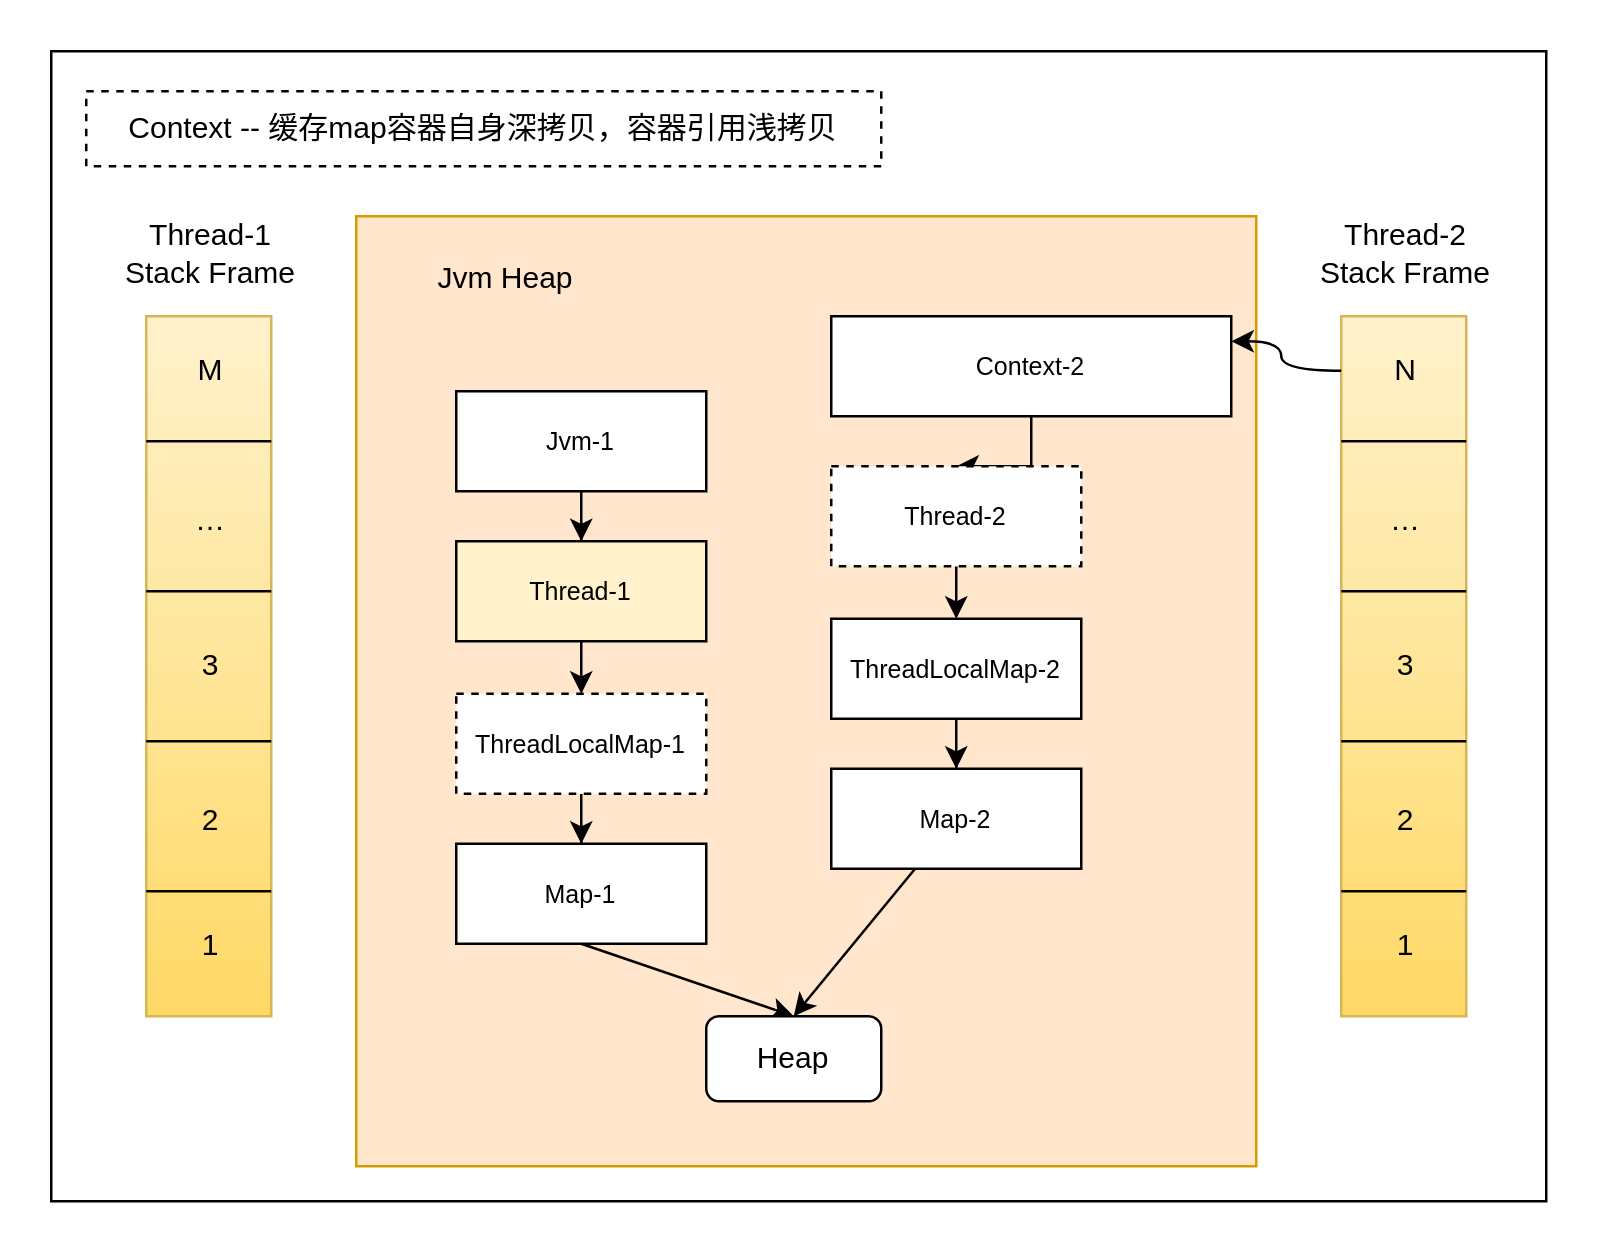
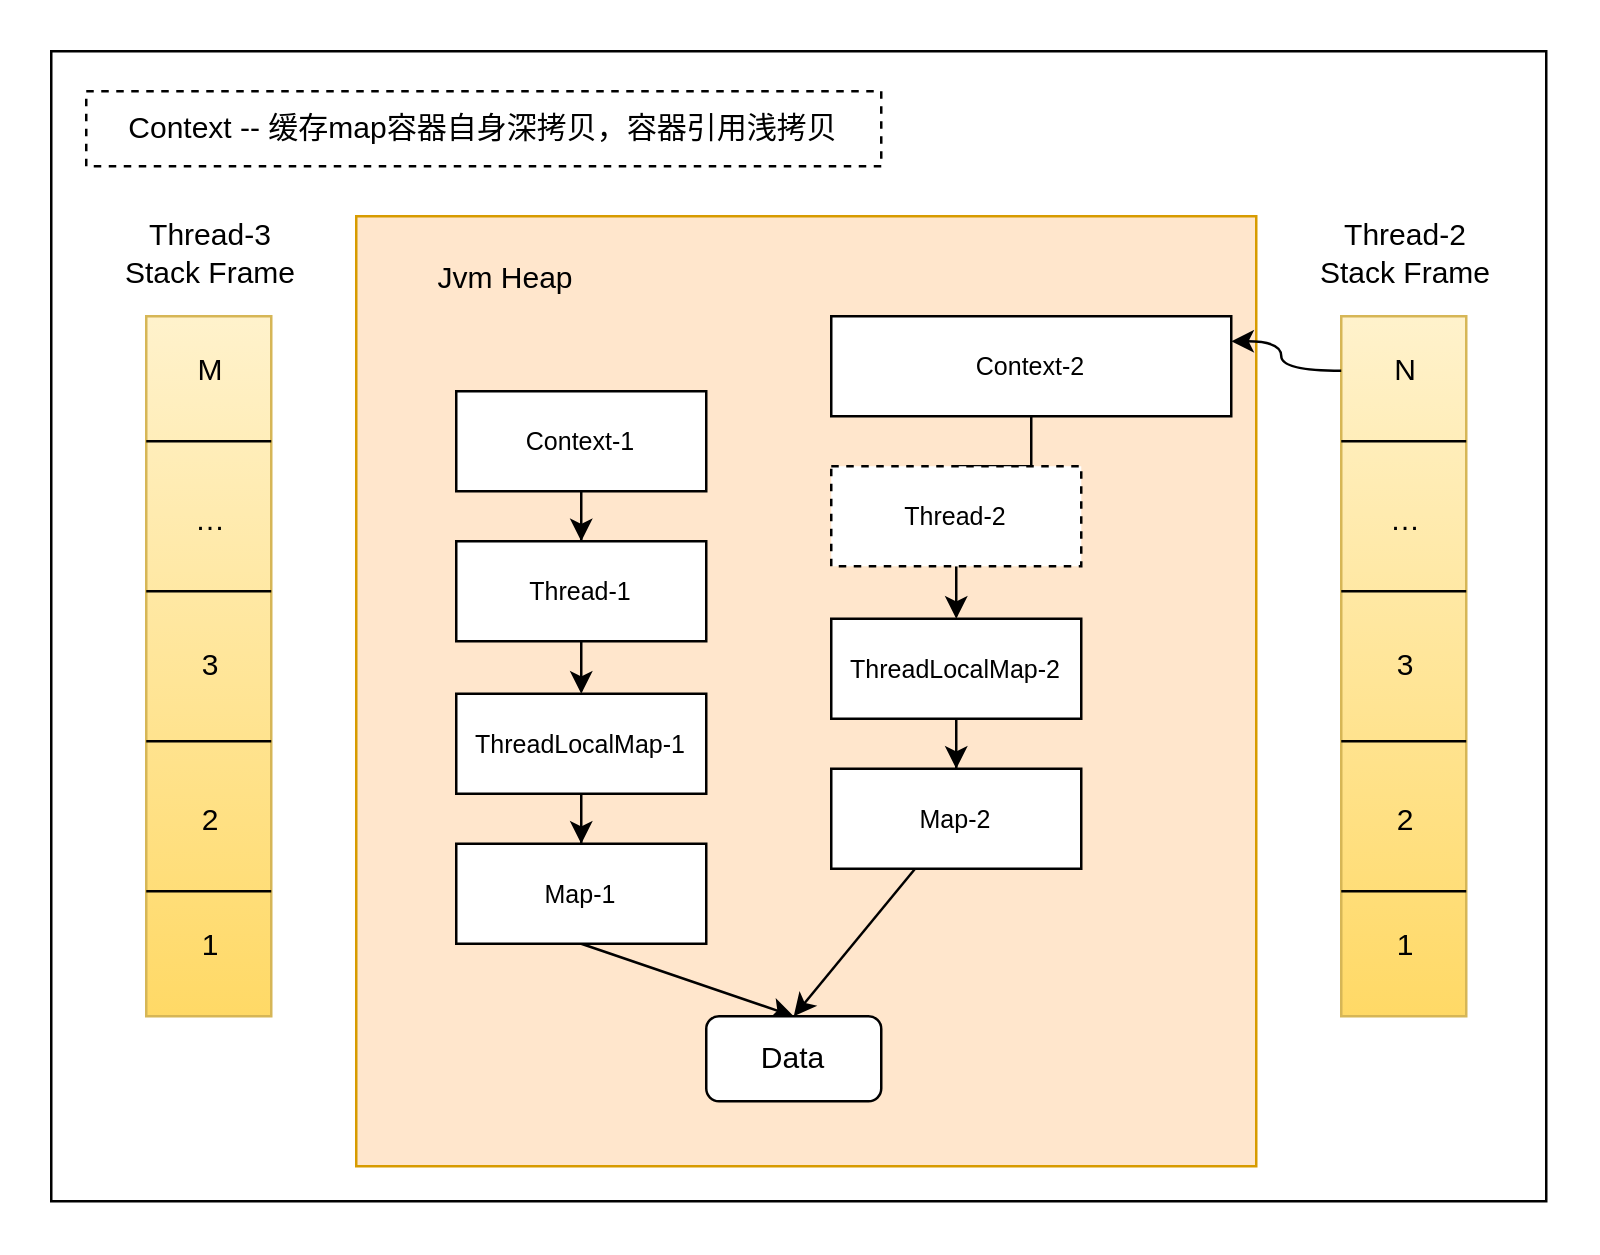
  <mxCell id="0" />
  <mxCell id="1" parent="0" />
  <mxCell id="2" value="" style="rounded=0;whiteSpace=wrap;html=1;" vertex="1" parent="1"><mxGeometry x="20" y="20" width="598" height="460" as="geometry" /></mxCell>
  <mxCell id="3" value="" style="rounded=0;whiteSpace=wrap;html=1;fillColor=#ffe6cc;strokeColor=#d79b00;" vertex="1" parent="1"><mxGeometry x="142" y="86" width="360" height="380" as="geometry" /></mxCell>
  <mxCell id="4" value="" style="group" vertex="1" connectable="0" parent="1"><mxGeometry x="47" y="86" width="74" height="320" as="geometry" /></mxCell>
  <mxCell id="5" value="" style="group" vertex="1" connectable="0" parent="4"><mxGeometry x="7" y="40" width="60" height="280" as="geometry" /></mxCell>
  <mxCell id="6" value="" style="rounded=0;whiteSpace=wrap;html=1;fillColor=#fff2cc;strokeColor=#d6b656;gradientColor=#ffd966;" vertex="1" parent="5"><mxGeometry x="4" width="50" height="280" as="geometry" /></mxCell>
  <mxCell id="7" value="" style="endArrow=none;html=1;rounded=0;entryX=1;entryY=0.607;entryDx=0;entryDy=0;entryPerimeter=0;" edge="1" parent="5" target="6"><mxGeometry width="50" height="50" relative="1" as="geometry"><mxPoint x="4" y="170" as="sourcePoint" /><mxPoint x="4" y="120" as="targetPoint" /></mxGeometry></mxCell>
  <mxCell id="8" value="" style="endArrow=none;html=1;rounded=0;entryX=1;entryY=0.607;entryDx=0;entryDy=0;entryPerimeter=0;" edge="1" parent="5"><mxGeometry width="50" height="50" relative="1" as="geometry"><mxPoint x="4" y="230" as="sourcePoint" /><mxPoint x="54" y="230" as="targetPoint" /></mxGeometry></mxCell>
  <mxCell id="9" value="" style="endArrow=none;html=1;rounded=0;entryX=1;entryY=0.607;entryDx=0;entryDy=0;entryPerimeter=0;" edge="1" parent="5"><mxGeometry width="50" height="50" relative="1" as="geometry"><mxPoint x="4" y="110" as="sourcePoint" /><mxPoint x="54" y="110" as="targetPoint" /></mxGeometry></mxCell>
  <mxCell id="10" value="" style="endArrow=none;html=1;rounded=0;entryX=1;entryY=0.607;entryDx=0;entryDy=0;entryPerimeter=0;" edge="1" parent="5"><mxGeometry width="50" height="50" relative="1" as="geometry"><mxPoint x="4" y="50" as="sourcePoint" /><mxPoint x="54" y="50" as="targetPoint" /></mxGeometry></mxCell>
  <mxCell id="11" value="1" style="text;html=1;align=center;verticalAlign=middle;whiteSpace=wrap;rounded=0;" vertex="1" parent="5"><mxGeometry y="237" width="60" height="30" as="geometry" /></mxCell>
  <mxCell id="12" value="2" style="text;html=1;align=center;verticalAlign=middle;whiteSpace=wrap;rounded=0;" vertex="1" parent="5"><mxGeometry y="187" width="60" height="30" as="geometry" /></mxCell>
  <mxCell id="13" value="…" style="text;html=1;align=center;verticalAlign=middle;whiteSpace=wrap;rounded=0;" vertex="1" parent="5"><mxGeometry y="67" width="60" height="30" as="geometry" /></mxCell>
  <mxCell id="14" value="3" style="text;html=1;align=center;verticalAlign=middle;whiteSpace=wrap;rounded=0;" vertex="1" parent="5"><mxGeometry y="125" width="60" height="30" as="geometry" /></mxCell>
  <mxCell id="15" value="M" style="text;html=1;align=center;verticalAlign=middle;whiteSpace=wrap;rounded=0;" vertex="1" parent="5"><mxGeometry x="10" y="7" width="40" height="30" as="geometry" /></mxCell>
- <mxCell id="16" value="&lt;div&gt;Thread-1&lt;/div&gt;&lt;div&gt;Stack Frame&lt;br&gt;&lt;/div&gt;" style="text;html=1;align=center;verticalAlign=middle;whiteSpace=wrap;rounded=0;" vertex="1" parent="4"><mxGeometry width="74" height="30" as="geometry" /></mxCell>
+ <mxCell id="16" value="&lt;div&gt;Thread-3&lt;/div&gt;&lt;div&gt;Stack Frame&lt;br&gt;&lt;/div&gt;" style="text;html=1;align=center;verticalAlign=middle;whiteSpace=wrap;rounded=0;" vertex="1" parent="4"><mxGeometry width="74" height="30" as="geometry" /></mxCell>
  <mxCell id="17" value="" style="group" vertex="1" connectable="0" parent="1"><mxGeometry x="525" y="86" width="74" height="320" as="geometry" /></mxCell>
  <mxCell id="18" value="" style="group" vertex="1" connectable="0" parent="17"><mxGeometry x="7" y="40" width="60" height="280" as="geometry" /></mxCell>
  <mxCell id="19" value="" style="rounded=0;whiteSpace=wrap;html=1;fillColor=#fff2cc;gradientColor=#ffd966;strokeColor=#d6b656;" vertex="1" parent="18"><mxGeometry x="4" width="50" height="280" as="geometry" /></mxCell>
  <mxCell id="20" value="" style="endArrow=none;html=1;rounded=0;entryX=1;entryY=0.607;entryDx=0;entryDy=0;entryPerimeter=0;" edge="1" parent="18" target="19"><mxGeometry width="50" height="50" relative="1" as="geometry"><mxPoint x="4" y="170" as="sourcePoint" /><mxPoint x="4" y="120" as="targetPoint" /></mxGeometry></mxCell>
  <mxCell id="21" value="" style="endArrow=none;html=1;rounded=0;entryX=1;entryY=0.607;entryDx=0;entryDy=0;entryPerimeter=0;" edge="1" parent="18"><mxGeometry width="50" height="50" relative="1" as="geometry"><mxPoint x="4" y="230" as="sourcePoint" /><mxPoint x="54" y="230" as="targetPoint" /></mxGeometry></mxCell>
  <mxCell id="22" value="" style="endArrow=none;html=1;rounded=0;entryX=1;entryY=0.607;entryDx=0;entryDy=0;entryPerimeter=0;" edge="1" parent="18"><mxGeometry width="50" height="50" relative="1" as="geometry"><mxPoint x="4" y="110" as="sourcePoint" /><mxPoint x="54" y="110" as="targetPoint" /></mxGeometry></mxCell>
  <mxCell id="23" value="" style="endArrow=none;html=1;rounded=0;entryX=1;entryY=0.607;entryDx=0;entryDy=0;entryPerimeter=0;" edge="1" parent="18"><mxGeometry width="50" height="50" relative="1" as="geometry"><mxPoint x="4" y="50" as="sourcePoint" /><mxPoint x="54" y="50" as="targetPoint" /></mxGeometry></mxCell>
  <mxCell id="24" value="1" style="text;html=1;align=center;verticalAlign=middle;whiteSpace=wrap;rounded=0;" vertex="1" parent="18"><mxGeometry y="237" width="60" height="30" as="geometry" /></mxCell>
  <mxCell id="25" value="2" style="text;html=1;align=center;verticalAlign=middle;whiteSpace=wrap;rounded=0;" vertex="1" parent="18"><mxGeometry y="187" width="60" height="30" as="geometry" /></mxCell>
  <mxCell id="26" value="…" style="text;html=1;align=center;verticalAlign=middle;whiteSpace=wrap;rounded=0;" vertex="1" parent="18"><mxGeometry y="67" width="60" height="30" as="geometry" /></mxCell>
  <mxCell id="27" value="3" style="text;html=1;align=center;verticalAlign=middle;whiteSpace=wrap;rounded=0;" vertex="1" parent="18"><mxGeometry y="125" width="60" height="30" as="geometry" /></mxCell>
  <mxCell id="28" value="N " style="text;html=1;align=center;verticalAlign=middle;whiteSpace=wrap;rounded=0;" vertex="1" parent="18"><mxGeometry x="10" y="7" width="40" height="30" as="geometry" /></mxCell>
  <mxCell id="29" value="&lt;div&gt;Thread-2&lt;/div&gt;&lt;div&gt;Stack Frame&lt;br&gt;&lt;/div&gt;" style="text;html=1;align=center;verticalAlign=middle;whiteSpace=wrap;rounded=0;" vertex="1" parent="17"><mxGeometry width="74" height="30" as="geometry" /></mxCell>
  <mxCell id="30" style="edgeStyle=orthogonalEdgeStyle;rounded=0;orthogonalLoop=1;jettySize=auto;html=1;entryX=0.5;entryY=0;entryDx=0;entryDy=0;" edge="1" parent="1" source="31" target="46"><mxGeometry relative="1" as="geometry" /></mxCell>
- <mxCell id="31" value="Jvm-1" style="rounded=0;whiteSpace=wrap;html=1;fontSize=10;" vertex="1" parent="1"><mxGeometry x="182" y="156" width="100" height="40" as="geometry" /></mxCell>
- <mxCell id="32" style="edgeStyle=orthogonalEdgeStyle;rounded=0;orthogonalLoop=1;jettySize=auto;html=1;entryX=0.5;entryY=0;entryDx=0;entryDy=0;" edge="1" parent="1" source="33" target="48"><mxGeometry relative="1" as="geometry" /></mxCell>
+ <mxCell id="31" value="Context-1" style="rounded=0;whiteSpace=wrap;html=1;fontSize=10;" vertex="1" parent="1"><mxGeometry x="182" y="156" width="100" height="40" as="geometry" /></mxCell>
+ <mxCell id="32" style="edgeStyle=orthogonalEdgeStyle;rounded=0;orthogonalLoop=1;jettySize=auto;html=1;entryX=0.5;entryY=0;entryDx=0;entryDy=0;endArrow=none;" edge="1" parent="1" source="33" target="48"><mxGeometry relative="1" as="geometry" /></mxCell>
  <mxCell id="33" value="Context-2" style="rounded=0;whiteSpace=wrap;html=1;fontSize=10;" vertex="1" parent="1"><mxGeometry x="332" y="126" width="160" height="40" as="geometry" /></mxCell>
  <mxCell id="34" style="edgeStyle=orthogonalEdgeStyle;rounded=0;orthogonalLoop=1;jettySize=auto;html=1;entryX=0.5;entryY=0;entryDx=0;entryDy=0;" edge="1" parent="1" source="35" target="40"><mxGeometry relative="1" as="geometry" /></mxCell>
- <mxCell id="35" value="ThreadLocalMap-1" style="whiteSpace=wrap;html=1;rounded=0;fontSize=10;dashed=1;" vertex="1" parent="1"><mxGeometry x="182" y="277" width="100" height="40" as="geometry" /></mxCell>
+ <mxCell id="35" value="ThreadLocalMap-1" style="whiteSpace=wrap;html=1;rounded=0;fontSize=10;" vertex="1" parent="1"><mxGeometry x="182" y="277" width="100" height="40" as="geometry" /></mxCell>
  <mxCell id="36" style="edgeStyle=orthogonalEdgeStyle;rounded=0;orthogonalLoop=1;jettySize=auto;html=1;entryX=0.5;entryY=0;entryDx=0;entryDy=0;" edge="1" parent="1" target="42"><mxGeometry relative="1" as="geometry"><mxPoint x="391.966" y="311" as="sourcePoint" /></mxGeometry></mxCell>
  <mxCell id="37" style="edgeStyle=orthogonalEdgeStyle;rounded=0;orthogonalLoop=1;jettySize=auto;html=1;" edge="1" parent="1" source="38" target="42"><mxGeometry relative="1" as="geometry" /></mxCell>
  <mxCell id="38" value="ThreadLocalMap-2" style="whiteSpace=wrap;html=1;rounded=0;fontSize=10;" vertex="1" parent="1"><mxGeometry x="332" y="247" width="100" height="40" as="geometry" /></mxCell>
  <mxCell id="39" style="rounded=0;orthogonalLoop=1;jettySize=auto;html=1;entryX=0.5;entryY=0;entryDx=0;entryDy=0;exitX=0.5;exitY=1;exitDx=0;exitDy=0;" edge="1" parent="1" source="40" target="43"><mxGeometry relative="1" as="geometry" /></mxCell>
  <mxCell id="40" value="Map-1" style="whiteSpace=wrap;html=1;rounded=0;fontSize=10;" vertex="1" parent="1"><mxGeometry x="182" y="337" width="100" height="40" as="geometry" /></mxCell>
  <mxCell id="41" style="rounded=0;orthogonalLoop=1;jettySize=auto;html=1;entryX=0.5;entryY=0;entryDx=0;entryDy=0;" edge="1" parent="1" source="42" target="43"><mxGeometry relative="1" as="geometry" /></mxCell>
  <mxCell id="42" value="Map-2" style="whiteSpace=wrap;html=1;rounded=0;fontSize=10;" vertex="1" parent="1"><mxGeometry x="332" y="307" width="100" height="40" as="geometry" /></mxCell>
- <mxCell id="43" value="Heap" style="rounded=1;whiteSpace=wrap;html=1;" vertex="1" parent="1"><mxGeometry x="282" y="406" width="70" height="34" as="geometry" /></mxCell>
+ <mxCell id="43" value="Data" style="rounded=1;whiteSpace=wrap;html=1;" vertex="1" parent="1"><mxGeometry x="282" y="406" width="70" height="34" as="geometry" /></mxCell>
  <mxCell id="44" value="Jvm Heap" style="text;html=1;align=center;verticalAlign=middle;whiteSpace=wrap;rounded=0;" vertex="1" parent="1"><mxGeometry x="172" y="96" width="60" height="30" as="geometry" /></mxCell>
  <mxCell id="45" style="edgeStyle=orthogonalEdgeStyle;rounded=0;orthogonalLoop=1;jettySize=auto;html=1;entryX=0.5;entryY=0;entryDx=0;entryDy=0;" edge="1" parent="1" source="46" target="35"><mxGeometry relative="1" as="geometry" /></mxCell>
- <mxCell id="46" value="Thread-1" style="whiteSpace=wrap;html=1;rounded=0;fontSize=10;fillColor=#fff2cc;" vertex="1" parent="1"><mxGeometry x="182" y="216" width="100" height="40" as="geometry" /></mxCell>
+ <mxCell id="46" value="Thread-1" style="whiteSpace=wrap;html=1;rounded=0;fontSize=10;" vertex="1" parent="1"><mxGeometry x="182" y="216" width="100" height="40" as="geometry" /></mxCell>
  <mxCell id="47" style="edgeStyle=orthogonalEdgeStyle;rounded=0;orthogonalLoop=1;jettySize=auto;html=1;" edge="1" parent="1" source="48" target="38"><mxGeometry relative="1" as="geometry" /></mxCell>
  <mxCell id="48" value="Thread-2" style="whiteSpace=wrap;html=1;rounded=0;fontSize=10;dashed=1;" vertex="1" parent="1"><mxGeometry x="332" y="186" width="100" height="40" as="geometry" /></mxCell>
  <mxCell id="49" style="edgeStyle=orthogonalEdgeStyle;rounded=0;orthogonalLoop=1;jettySize=auto;html=1;entryX=1;entryY=0.25;entryDx=0;entryDy=0;curved=1;exitX=0;exitY=0.078;exitDx=0;exitDy=0;exitPerimeter=0;" edge="1" parent="1" source="19" target="33"><mxGeometry relative="1" as="geometry"><Array as="points"><mxPoint x="512" y="148" /><mxPoint x="512" y="136" /></Array></mxGeometry></mxCell>
  <mxCell id="50" value="Context -- 缓存map容器自身深拷贝，容器引用浅拷贝" style="text;html=1;align=center;verticalAlign=middle;whiteSpace=wrap;rounded=0;strokeColor=default;dashed=1;" vertex="1" parent="1"><mxGeometry x="34" y="36" width="318" height="30" as="geometry" /></mxCell>
